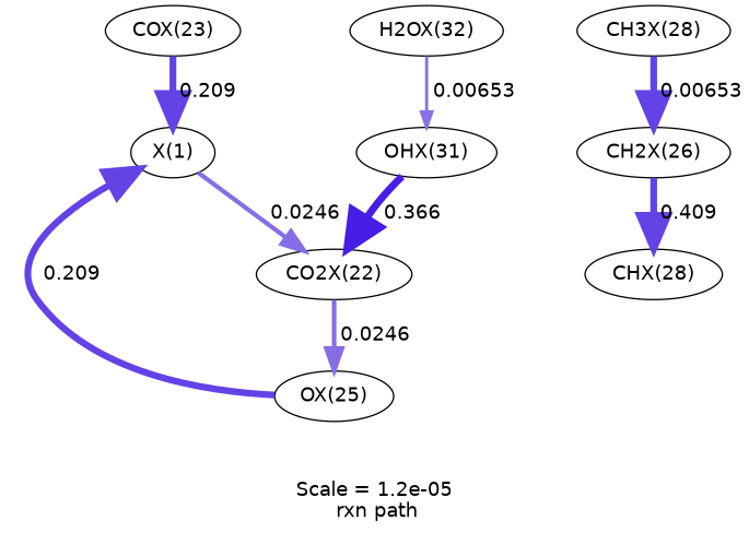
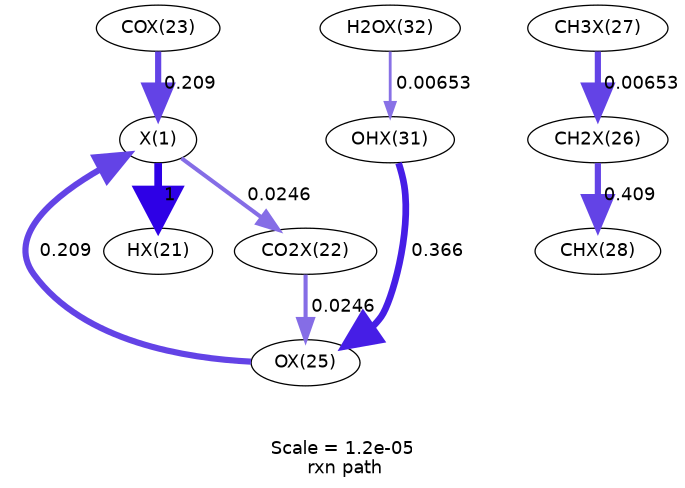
  digraph {
    fontname=Helvetica
    label="Scale = 1.2e-05\l rxn path"
    node [fontname=Helvetica]
    edge [arrowsize=2.41 color="0.7, 0.709, 0.9" fontname=Helvetica penwidth=4.82]
    n1 [label="X(1)"]
    n2 [label="CO2X(22)"]
+   n3 [label="HX(21)"]
    n4 [label="OX(25)"]
    n5 [label="COX(23)"]
    n6 [label="OHX(31)"]
-   n7 [label="CH3X(28)"]
+   n7 [label="CH3X(27)"]
    n8 [label="CH2X(26)"]
    n9 [label="CHX(28)"]
    n10 [label="H2OX(32)"]
    n1 -> n2 [arrowsize=1.6 color="0.7, 0.525, 0.9" label=" 0.0246" penwidth=3.2]
+   n1 -> n3 [arrowsize=3 color="0.7, 1.5, 0.9" label=" 1" penwidth=6]
    n2 -> n4 [arrowsize=1.6 color="0.7, 0.525, 0.9" label=" 0.0246" penwidth=3.2]
    n4 -> n1 [label=" 0.209"]
    n5 -> n1 [label=" 0.209"]
-   n6 -> n2 [arrowsize=2.62 color="0.7, 0.866, 0.9" label=" 0.366" penwidth=5.24]
+   n6 -> n4 [arrowsize=2.62 color="0.7, 0.866, 0.9" label=" 0.366" penwidth=5.24]
    n7 -> n8 [label=" 0.00653"]
    n8 -> n9 [label=" 0.409"]
    n10 -> n6 [arrowsize=1.1 color="0.7, 0.507, 0.9" label=" 0.00653" penwidth=2.2]
  }
